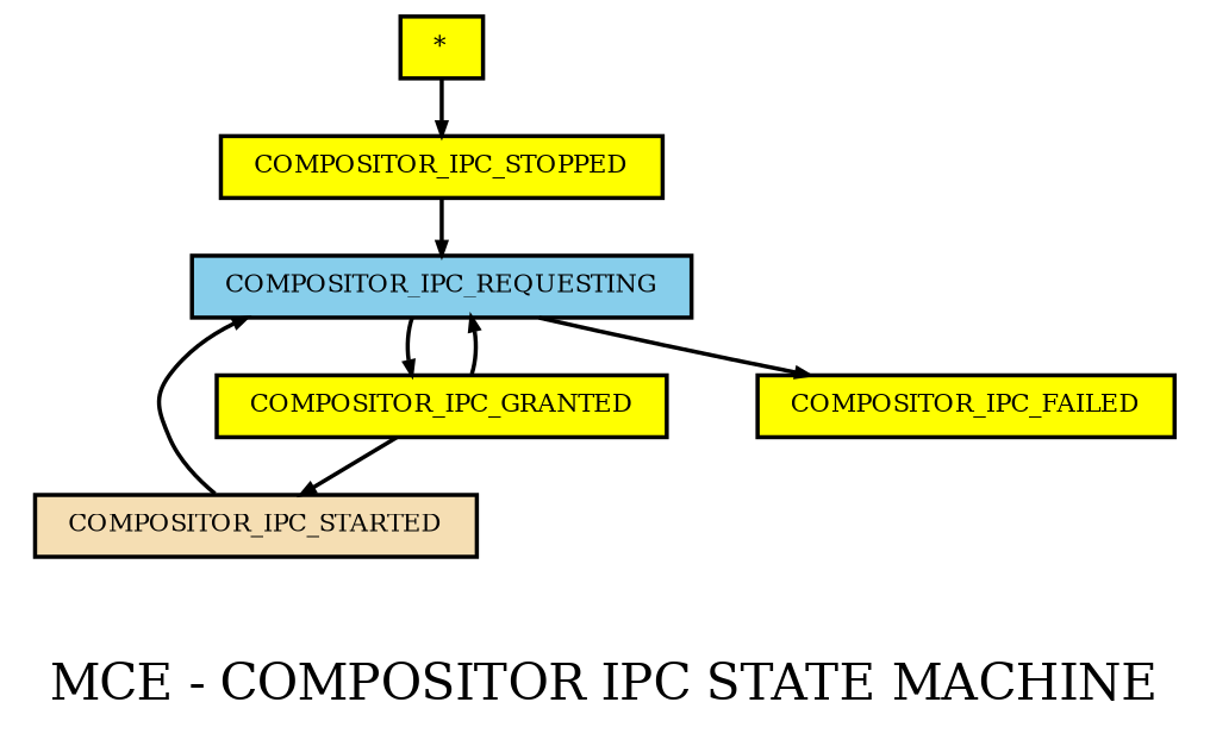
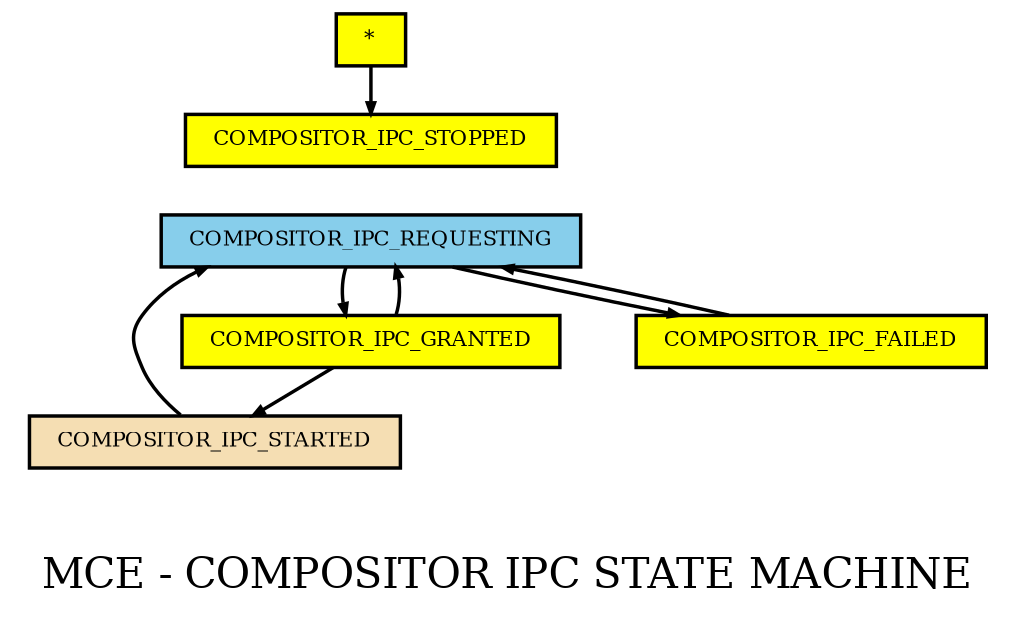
  digraph {
    fontsize=12
    label="MCE - COMPOSITOR IPC STATE MACHINE"
    nodesep=0.3
    ranksep=0.2
    node [fillcolor=yellow fontsize=6 shape=box style=filled]
    edge [arrowsize=0.3 fontsize=6]
    n1 [height=0.00001 label="*" width=0.00001]
    COMPOSITOR_IPC_STOPPED [height=0.00001 width=0.00001]
    COMPOSITOR_IPC_STARTED [fillcolor=wheat height=0.00001 width=0.00001]
    COMPOSITOR_IPC_REQUESTING [fillcolor=skyblue height=0.00001 width=0.00001]
    COMPOSITOR_IPC_GRANTED [height=0.00001 width=0.00001]
    COMPOSITOR_IPC_FAILED [height=0.00001 width=0.00001]
    n1 -> COMPOSITOR_IPC_STOPPED
    COMPOSITOR_IPC_STARTED -> COMPOSITOR_IPC_REQUESTING
    COMPOSITOR_IPC_REQUESTING -> COMPOSITOR_IPC_GRANTED
    COMPOSITOR_IPC_REQUESTING -> COMPOSITOR_IPC_FAILED
    COMPOSITOR_IPC_GRANTED -> COMPOSITOR_IPC_STARTED
    COMPOSITOR_IPC_GRANTED -> COMPOSITOR_IPC_REQUESTING
-   COMPOSITOR_IPC_STOPPED -> COMPOSITOR_IPC_REQUESTING
+   COMPOSITOR_IPC_FAILED -> COMPOSITOR_IPC_REQUESTING
  }
